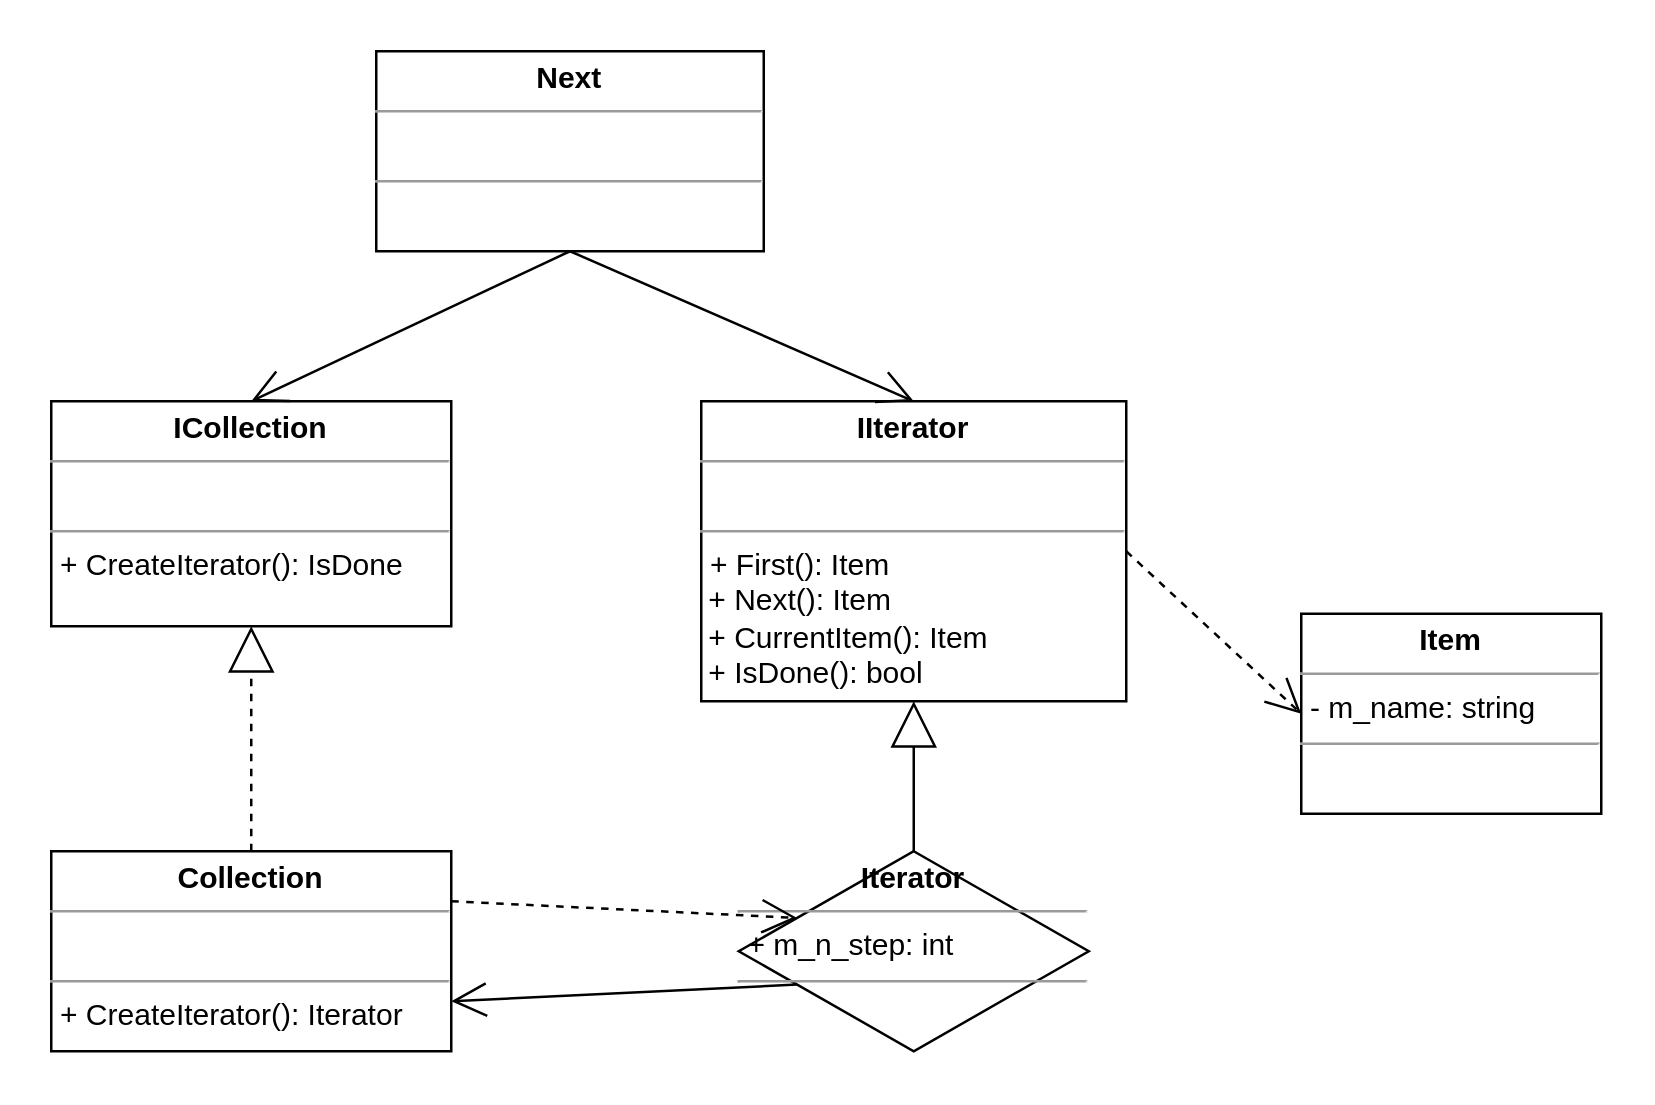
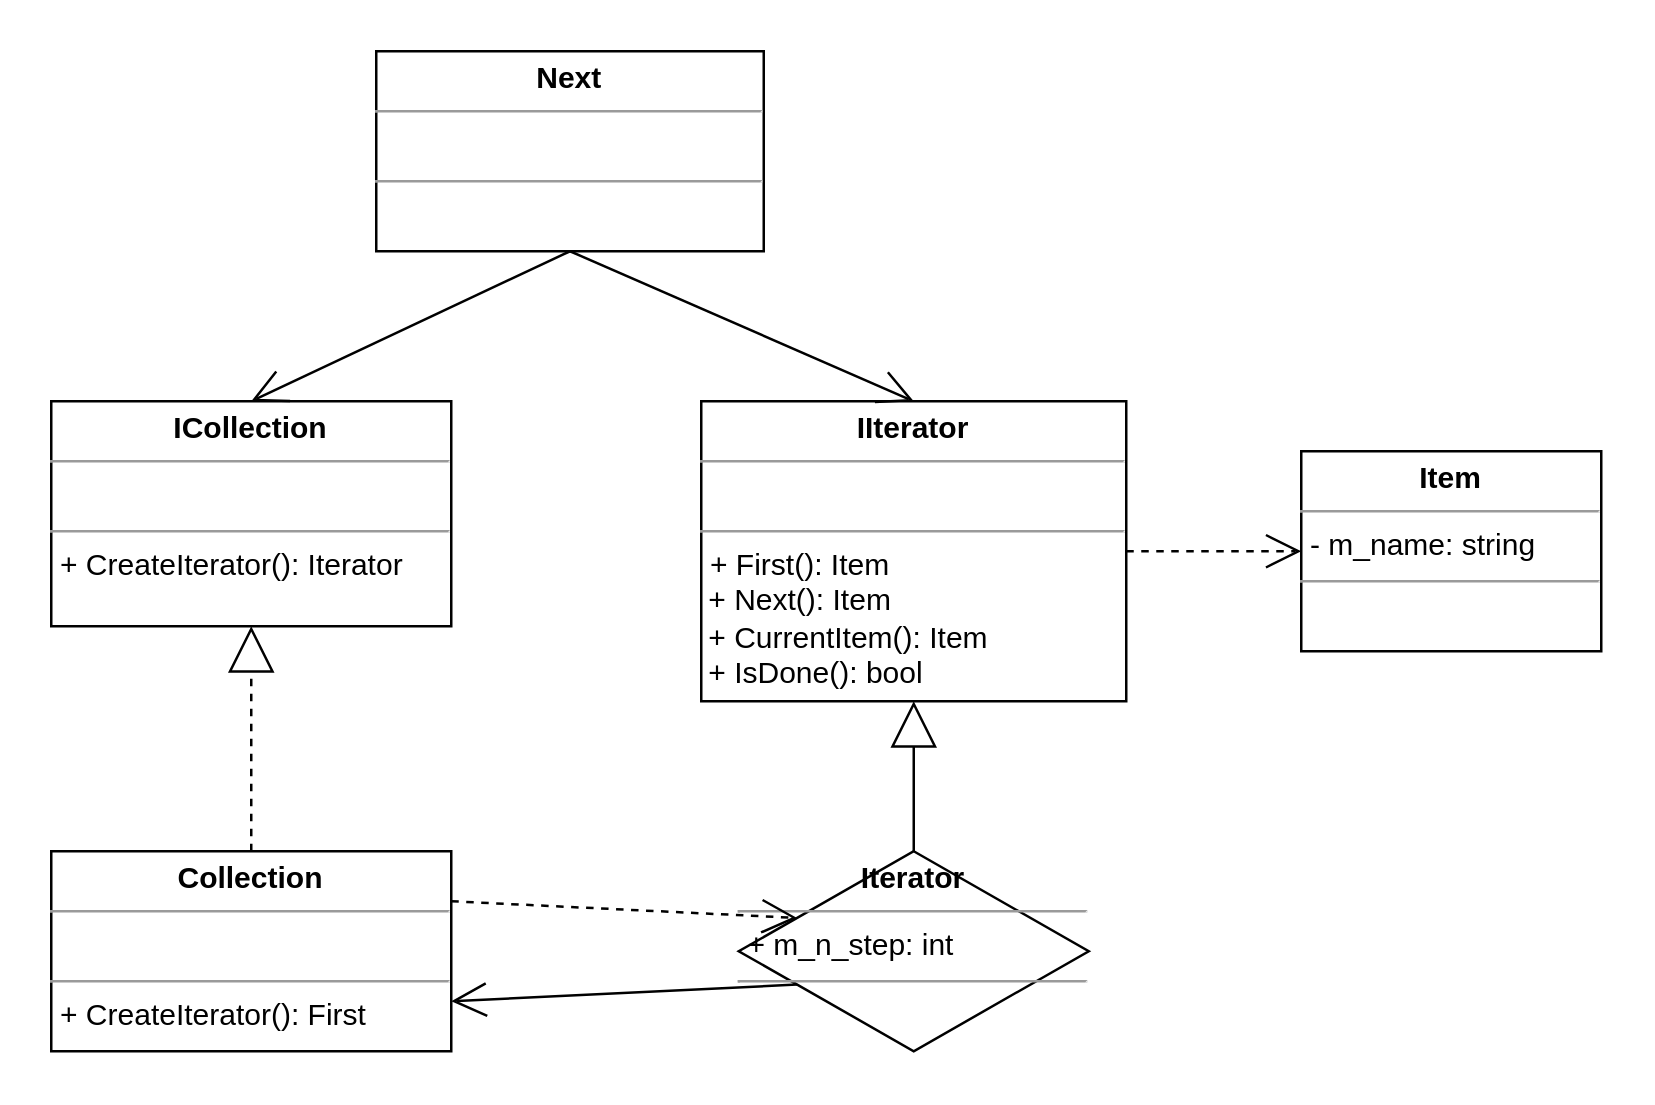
  <mxCell id="0" />
  <mxCell id="1" parent="0" />
  <mxCell id="2" value="&lt;p style=&quot;margin: 0px ; margin-top: 4px ; text-align: center&quot;&gt;&lt;b&gt;IIterator&lt;/b&gt;&lt;/p&gt;&lt;hr size=&quot;1&quot;&gt;&lt;p style=&quot;margin: 0px ; margin-left: 4px&quot;&gt;&lt;br&gt;&lt;/p&gt;&lt;hr size=&quot;1&quot;&gt;&lt;p style=&quot;margin: 0px ; margin-left: 4px&quot;&gt;&lt;span&gt;+ First(): Item&lt;/span&gt;&lt;br&gt;&lt;/p&gt;&amp;nbsp;+ Next(): Item&lt;br&gt;&amp;nbsp;+ CurrentItem(): Item&lt;br&gt;&amp;nbsp;+ IsDone(): bool&lt;br&gt;" style="verticalAlign=top;align=left;overflow=fill;fontSize=12;fontFamily=Helvetica;html=1;rounded=0;shadow=0;comic=0;labelBackgroundColor=none;strokeColor=#000000;strokeWidth=1;fillColor=#ffffff;" parent="1" vertex="1"><mxGeometry x="280" y="160" width="170" height="120" as="geometry" /></mxCell>
- <mxCell id="3" value="&lt;p style=&quot;margin: 0px ; margin-top: 4px ; text-align: center&quot;&gt;&lt;b&gt;Item&lt;/b&gt;&lt;/p&gt;&lt;hr size=&quot;1&quot;&gt;&lt;p style=&quot;margin: 0px ; margin-left: 4px&quot;&gt;- m_name: string&lt;/p&gt;&lt;hr size=&quot;1&quot;&gt;&lt;p style=&quot;margin: 0px ; margin-left: 4px&quot;&gt;&lt;br&gt;&lt;/p&gt;" style="verticalAlign=top;align=left;overflow=fill;fontSize=12;fontFamily=Helvetica;html=1;rounded=0;shadow=0;comic=0;labelBackgroundColor=none;strokeColor=#000000;strokeWidth=1;fillColor=#ffffff;" vertex="1" parent="1"><mxGeometry x="520" y="245" width="120" height="80" as="geometry" /></mxCell>
+ <mxCell id="3" value="&lt;p style=&quot;margin: 0px ; margin-top: 4px ; text-align: center&quot;&gt;&lt;b&gt;Item&lt;/b&gt;&lt;/p&gt;&lt;hr size=&quot;1&quot;&gt;&lt;p style=&quot;margin: 0px ; margin-left: 4px&quot;&gt;- m_name: string&lt;/p&gt;&lt;hr size=&quot;1&quot;&gt;&lt;p style=&quot;margin: 0px ; margin-left: 4px&quot;&gt;&lt;br&gt;&lt;/p&gt;" style="verticalAlign=top;align=left;overflow=fill;fontSize=12;fontFamily=Helvetica;html=1;rounded=0;shadow=0;comic=0;labelBackgroundColor=none;strokeColor=#000000;strokeWidth=1;fillColor=#ffffff;" vertex="1" parent="1"><mxGeometry x="520" y="180" width="120" height="80" as="geometry" /></mxCell>
  <mxCell id="4" value="" style="endArrow=block;endSize=16;endFill=0;html=1;entryX=0.5;entryY=1;entryDx=0;entryDy=0;exitX=0.5;exitY=0;exitDx=0;exitDy=0;" edge="1" parent="1" source="9" target="2"><mxGeometry width="160" relative="1" as="geometry"><mxPoint x="365" y="340" as="sourcePoint" /><mxPoint x="130" y="540" as="targetPoint" /></mxGeometry></mxCell>
  <mxCell id="5" value="&lt;p style=&quot;margin: 0px ; margin-top: 4px ; text-align: center&quot;&gt;&lt;b&gt;Next&lt;/b&gt;&lt;/p&gt;&lt;hr size=&quot;1&quot;&gt;&lt;p style=&quot;margin: 0px ; margin-left: 4px&quot;&gt;&lt;br&gt;&lt;/p&gt;&lt;hr size=&quot;1&quot;&gt;&lt;p style=&quot;margin: 0px ; margin-left: 4px&quot;&gt;&lt;/p&gt;&lt;br&gt;" style="verticalAlign=top;align=left;overflow=fill;fontSize=12;fontFamily=Helvetica;html=1;rounded=0;shadow=0;comic=0;labelBackgroundColor=none;strokeColor=#000000;strokeWidth=1;fillColor=#ffffff;" vertex="1" parent="1"><mxGeometry x="150" y="20" width="155" height="80" as="geometry" /></mxCell>
- <mxCell id="6" value="&lt;p style=&quot;margin: 0px ; margin-top: 4px ; text-align: center&quot;&gt;&lt;b&gt;ICollection&lt;/b&gt;&lt;/p&gt;&lt;hr size=&quot;1&quot;&gt;&lt;p style=&quot;margin: 0px ; margin-left: 4px&quot;&gt;&lt;br&gt;&lt;/p&gt;&lt;hr size=&quot;1&quot;&gt;&lt;p style=&quot;margin: 0px ; margin-left: 4px&quot;&gt;+ CreateIterator(): IsDone&lt;/p&gt;&lt;br&gt;" style="verticalAlign=top;align=left;overflow=fill;fontSize=12;fontFamily=Helvetica;html=1;rounded=0;shadow=0;comic=0;labelBackgroundColor=none;strokeColor=#000000;strokeWidth=1;fillColor=#ffffff;" vertex="1" parent="1"><mxGeometry x="20" y="160" width="160" height="90" as="geometry" /></mxCell>
+ <mxCell id="6" value="&lt;p style=&quot;margin: 0px ; margin-top: 4px ; text-align: center&quot;&gt;&lt;b&gt;ICollection&lt;/b&gt;&lt;/p&gt;&lt;hr size=&quot;1&quot;&gt;&lt;p style=&quot;margin: 0px ; margin-left: 4px&quot;&gt;&lt;br&gt;&lt;/p&gt;&lt;hr size=&quot;1&quot;&gt;&lt;p style=&quot;margin: 0px ; margin-left: 4px&quot;&gt;+ CreateIterator(): Iterator&lt;/p&gt;&lt;br&gt;" style="verticalAlign=top;align=left;overflow=fill;fontSize=12;fontFamily=Helvetica;html=1;rounded=0;shadow=0;comic=0;labelBackgroundColor=none;strokeColor=#000000;strokeWidth=1;fillColor=#ffffff;" vertex="1" parent="1"><mxGeometry x="20" y="160" width="160" height="90" as="geometry" /></mxCell>
  <mxCell id="7" value="" style="endArrow=open;endFill=1;endSize=12;html=1;entryX=0.5;entryY=0;entryDx=0;entryDy=0;exitX=0.5;exitY=1;exitDx=0;exitDy=0;" edge="1" parent="1" source="5" target="6"><mxGeometry width="160" relative="1" as="geometry"><mxPoint x="-10" y="190" as="sourcePoint" /><mxPoint x="20" y="540" as="targetPoint" /></mxGeometry></mxCell>
  <mxCell id="8" value="" style="endArrow=open;endFill=1;endSize=12;html=1;entryX=0.5;entryY=0;entryDx=0;entryDy=0;exitX=0.5;exitY=1;exitDx=0;exitDy=0;" edge="1" parent="1" source="5" target="2"><mxGeometry width="160" relative="1" as="geometry"><mxPoint x="45" y="210" as="sourcePoint" /><mxPoint x="185" y="130" as="targetPoint" /></mxGeometry></mxCell>
  <mxCell id="9" value="&lt;p style=&quot;margin: 0px ; margin-top: 4px ; text-align: center&quot;&gt;&lt;b&gt;Iterator&lt;/b&gt;&lt;/p&gt;&lt;hr size=&quot;1&quot;&gt;&lt;p style=&quot;margin: 0px ; margin-left: 4px&quot;&gt;+ m_n_step: int&lt;br&gt;&lt;/p&gt;&lt;hr size=&quot;1&quot;&gt;&lt;p style=&quot;margin: 0px ; margin-left: 4px&quot;&gt;&lt;br&gt;&lt;/p&gt;" style="rhombus;verticalAlign=top;align=left;overflow=fill;fontSize=12;fontFamily=Helvetica;html=1;shadow=0;comic=0;labelBackgroundColor=none;strokeColor=#000000;strokeWidth=1;fillColor=#ffffff;" vertex="1" parent="1"><mxGeometry x="295" y="340" width="140" height="80" as="geometry" /></mxCell>
  <mxCell id="10" value="" style="endArrow=block;endSize=16;endFill=0;html=1;entryX=0.5;entryY=1;entryDx=0;entryDy=0;exitX=0.5;exitY=0;exitDx=0;exitDy=0;dashed=1;" edge="1" parent="1" source="11" target="6"><mxGeometry width="160" relative="1" as="geometry"><mxPoint x="120" y="340" as="sourcePoint" /><mxPoint x="120" y="280" as="targetPoint" /></mxGeometry></mxCell>
- <mxCell id="11" value="&lt;p style=&quot;margin: 0px ; margin-top: 4px ; text-align: center&quot;&gt;&lt;b&gt;Collection&lt;/b&gt;&lt;/p&gt;&lt;hr size=&quot;1&quot;&gt;&lt;p style=&quot;margin: 0px ; margin-left: 4px&quot;&gt;&lt;br&gt;&lt;/p&gt;&lt;hr size=&quot;1&quot;&gt;&lt;p style=&quot;margin: 0px ; margin-left: 4px&quot;&gt;+ CreateIterator(): Iterator&lt;/p&gt;" style="verticalAlign=top;align=left;overflow=fill;fontSize=12;fontFamily=Helvetica;html=1;rounded=0;shadow=0;comic=0;labelBackgroundColor=none;strokeColor=#000000;strokeWidth=1;fillColor=#ffffff;" vertex="1" parent="1"><mxGeometry x="20" y="340" width="160" height="80" as="geometry" /></mxCell>
+ <mxCell id="11" value="&lt;p style=&quot;margin: 0px ; margin-top: 4px ; text-align: center&quot;&gt;&lt;b&gt;Collection&lt;/b&gt;&lt;/p&gt;&lt;hr size=&quot;1&quot;&gt;&lt;p style=&quot;margin: 0px ; margin-left: 4px&quot;&gt;&lt;br&gt;&lt;/p&gt;&lt;hr size=&quot;1&quot;&gt;&lt;p style=&quot;margin: 0px ; margin-left: 4px&quot;&gt;+ CreateIterator(): First&lt;/p&gt;" style="verticalAlign=top;align=left;overflow=fill;fontSize=12;fontFamily=Helvetica;html=1;rounded=0;shadow=0;comic=0;labelBackgroundColor=none;strokeColor=#000000;strokeWidth=1;fillColor=#ffffff;" vertex="1" parent="1"><mxGeometry x="20" y="340" width="160" height="80" as="geometry" /></mxCell>
  <mxCell id="12" value="" style="endArrow=open;endFill=1;endSize=12;html=1;exitX=0;exitY=0.75;exitDx=0;exitDy=0;entryX=1;entryY=0.75;entryDx=0;entryDy=0;" edge="1" parent="1" source="9" target="11"><mxGeometry width="160" relative="1" as="geometry"><mxPoint x="-30" y="540" as="sourcePoint" /><mxPoint x="130" y="540" as="targetPoint" /></mxGeometry></mxCell>
  <mxCell id="13" value="" style="endArrow=open;endSize=12;dashed=1;html=1;entryX=0;entryY=0.25;entryDx=0;entryDy=0;exitX=1;exitY=0.25;exitDx=0;exitDy=0;" edge="1" parent="1" source="11" target="9"><mxGeometry y="20" width="160" relative="1" as="geometry"><mxPoint x="-30" y="540" as="sourcePoint" /><mxPoint x="130" y="540" as="targetPoint" /><mxPoint as="offset" /></mxGeometry></mxCell>
  <mxCell id="14" value="" style="endArrow=open;endSize=12;dashed=1;html=1;entryX=0;entryY=0.5;entryDx=0;entryDy=0;exitX=1;exitY=0.5;exitDx=0;exitDy=0;" edge="1" parent="1" source="2" target="3"><mxGeometry y="20" width="160" relative="1" as="geometry"><mxPoint x="190" y="370" as="sourcePoint" /><mxPoint x="305" y="370" as="targetPoint" /><mxPoint as="offset" /></mxGeometry></mxCell>
